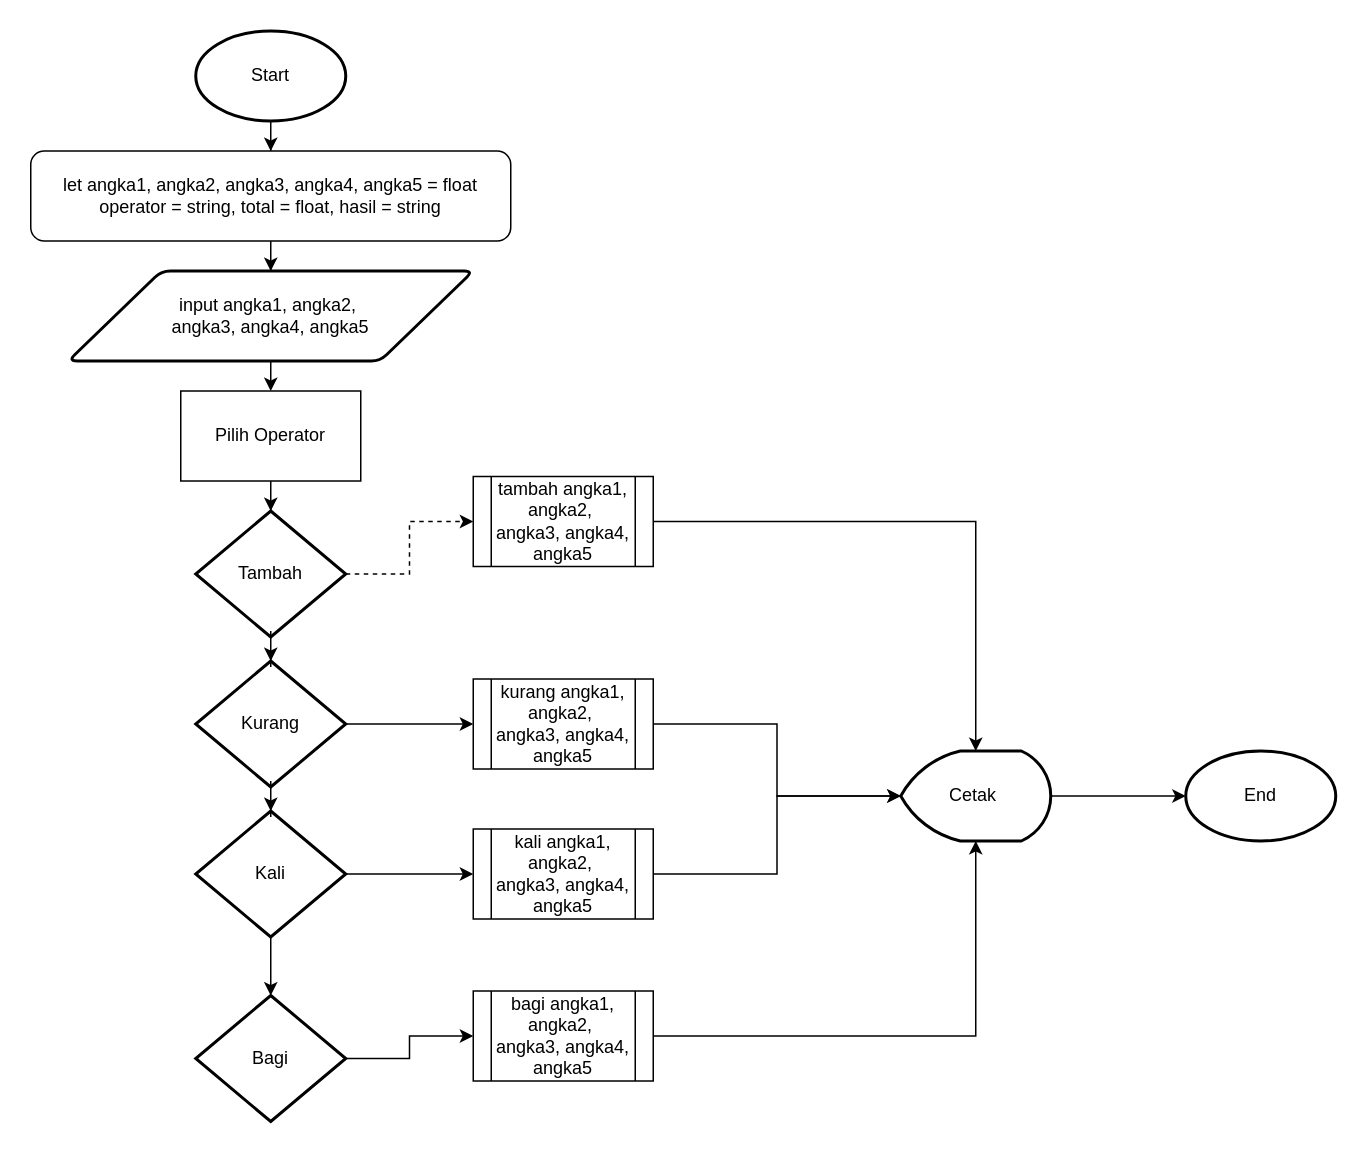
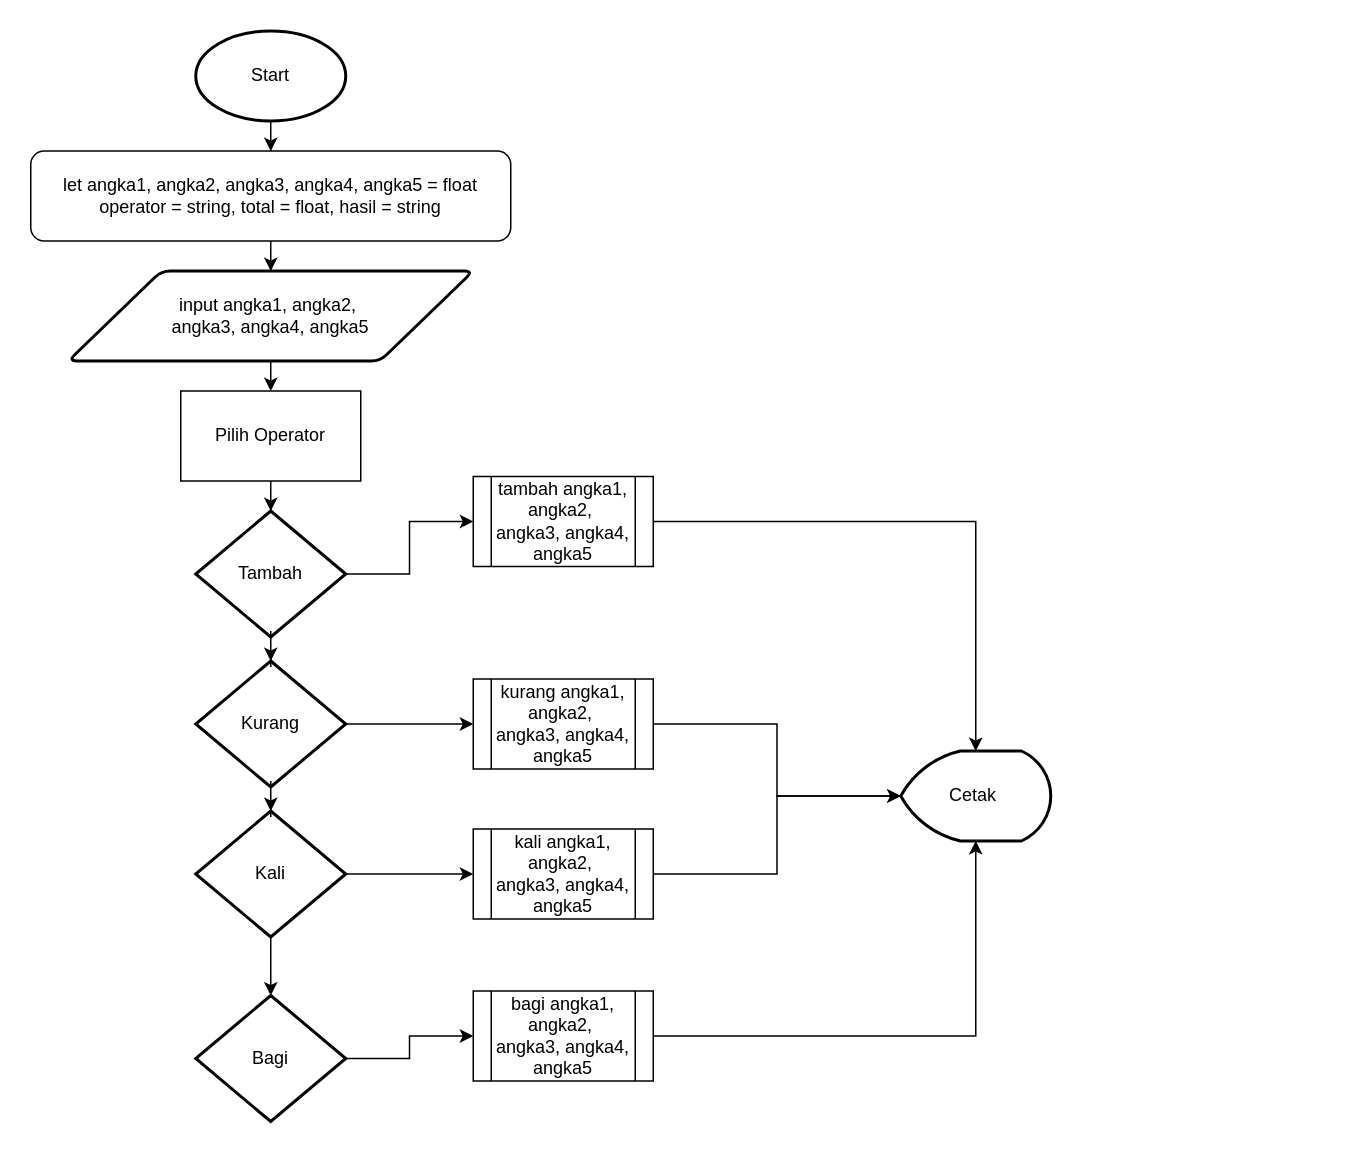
  <mxCell id="0" />
  <mxCell id="1" parent="0" />
  <mxCell id="2" style="edgeStyle=orthogonalEdgeStyle;rounded=0;orthogonalLoop=1;jettySize=auto;html=1;entryX=0.5;entryY=0;entryDx=0;entryDy=0;" edge="1" parent="1" source="3" target="8"><mxGeometry relative="1" as="geometry" /></mxCell>
  <mxCell id="3" value="Start" style="strokeWidth=2;html=1;shape=mxgraph.flowchart.start_1;whiteSpace=wrap;" vertex="1" parent="1"><mxGeometry x="130" y="20" width="100" height="60" as="geometry" /></mxCell>
  <mxCell id="4" style="edgeStyle=orthogonalEdgeStyle;rounded=0;orthogonalLoop=1;jettySize=auto;html=1;exitX=0.5;exitY=1;exitDx=0;exitDy=0;entryX=0.5;entryY=0;entryDx=0;entryDy=0;" edge="1" parent="1" source="5"><mxGeometry relative="1" as="geometry"><mxPoint x="180" y="260" as="targetPoint" /></mxGeometry></mxCell>
  <mxCell id="5" value="input angka1, angka2,&amp;nbsp;&lt;div&gt;angka3, angka4, angka5&lt;/div&gt;" style="shape=parallelogram;html=1;strokeWidth=2;perimeter=parallelogramPerimeter;whiteSpace=wrap;rounded=1;arcSize=12;size=0.23;" vertex="1" parent="1"><mxGeometry x="45" y="180" width="270" height="60" as="geometry" /></mxCell>
  <mxCell id="6" value="Cetak&amp;nbsp;" style="strokeWidth=2;html=1;shape=mxgraph.flowchart.display;whiteSpace=wrap;" vertex="1" parent="1"><mxGeometry x="600" y="500" width="100" height="60" as="geometry" /></mxCell>
  <mxCell id="7" style="edgeStyle=orthogonalEdgeStyle;rounded=0;orthogonalLoop=1;jettySize=auto;html=1;entryX=0.5;entryY=0;entryDx=0;entryDy=0;" edge="1" parent="1" source="8" target="5"><mxGeometry relative="1" as="geometry" /></mxCell>
  <mxCell id="8" value="let angka1, angka2, angka3, angka4, angka5 =&amp;nbsp;float&lt;div&gt;operator = string, total = float, hasil = string&lt;/div&gt;" style="rounded=1;whiteSpace=wrap;html=1;" vertex="1" parent="1"><mxGeometry x="20" y="100" width="320" height="60" as="geometry" /></mxCell>
  <mxCell id="9" style="edgeStyle=orthogonalEdgeStyle;rounded=0;orthogonalLoop=1;jettySize=auto;html=1;" edge="1" parent="1" source="10" target="6"><mxGeometry relative="1" as="geometry" /></mxCell>
  <mxCell id="10" value="tambah angka1, angka2,&amp;nbsp;&lt;div&gt;angka3, angka4, angka5&lt;/div&gt;" style="shape=process;whiteSpace=wrap;html=1;backgroundOutline=1;" vertex="1" parent="1"><mxGeometry x="315" y="317" width="120" height="60" as="geometry" /></mxCell>
  <mxCell id="11" style="edgeStyle=orthogonalEdgeStyle;rounded=0;orthogonalLoop=1;jettySize=auto;html=1;" edge="1" parent="1" source="12" target="14"><mxGeometry relative="1" as="geometry" /></mxCell>
  <mxCell id="12" value="Pilih Operator" style="rounded=0;whiteSpace=wrap;html=1;" vertex="1" parent="1"><mxGeometry x="120" y="260" width="120" height="60" as="geometry" /></mxCell>
- <mxCell id="13" style="edgeStyle=orthogonalEdgeStyle;rounded=0;orthogonalLoop=1;jettySize=auto;html=1;entryX=0;entryY=0.5;entryDx=0;entryDy=0;dashed=1;" edge="1" parent="1" source="14" target="10"><mxGeometry relative="1" as="geometry" /></mxCell>
+ <mxCell id="13" style="edgeStyle=orthogonalEdgeStyle;rounded=0;orthogonalLoop=1;jettySize=auto;html=1;entryX=0;entryY=0.5;entryDx=0;entryDy=0;" edge="1" parent="1" source="14" target="10"><mxGeometry relative="1" as="geometry" /></mxCell>
  <mxCell id="14" value="Tambah" style="strokeWidth=2;html=1;shape=mxgraph.flowchart.decision;whiteSpace=wrap;" vertex="1" parent="1"><mxGeometry x="130" y="340" width="100" height="84" as="geometry" /></mxCell>
  <mxCell id="15" style="edgeStyle=orthogonalEdgeStyle;rounded=0;orthogonalLoop=1;jettySize=auto;html=1;entryX=0;entryY=0.5;entryDx=0;entryDy=0;" edge="1" parent="1" source="16" target="25"><mxGeometry relative="1" as="geometry" /></mxCell>
  <mxCell id="16" value="Kurang" style="strokeWidth=2;html=1;shape=mxgraph.flowchart.decision;whiteSpace=wrap;" vertex="1" parent="1"><mxGeometry x="130" y="440" width="100" height="84" as="geometry" /></mxCell>
  <mxCell id="17" style="edgeStyle=orthogonalEdgeStyle;rounded=0;orthogonalLoop=1;jettySize=auto;html=1;entryX=0;entryY=0.5;entryDx=0;entryDy=0;" edge="1" parent="1" source="18" target="27"><mxGeometry relative="1" as="geometry" /></mxCell>
  <mxCell id="18" value="Kali" style="strokeWidth=2;html=1;shape=mxgraph.flowchart.decision;whiteSpace=wrap;" vertex="1" parent="1"><mxGeometry x="130" y="540" width="100" height="84" as="geometry" /></mxCell>
  <mxCell id="19" style="edgeStyle=orthogonalEdgeStyle;rounded=0;orthogonalLoop=1;jettySize=auto;html=1;" edge="1" parent="1" source="20" target="28"><mxGeometry relative="1" as="geometry" /></mxCell>
  <mxCell id="20" value="Bagi" style="strokeWidth=2;html=1;shape=mxgraph.flowchart.decision;whiteSpace=wrap;" vertex="1" parent="1"><mxGeometry x="130" y="663" width="100" height="84" as="geometry" /></mxCell>
  <mxCell id="21" style="edgeStyle=orthogonalEdgeStyle;rounded=0;orthogonalLoop=1;jettySize=auto;html=1;entryX=0.5;entryY=0;entryDx=0;entryDy=0;entryPerimeter=0;" edge="1" parent="1" source="14" target="16"><mxGeometry relative="1" as="geometry" /></mxCell>
  <mxCell id="22" style="edgeStyle=orthogonalEdgeStyle;rounded=0;orthogonalLoop=1;jettySize=auto;html=1;entryX=0.5;entryY=0;entryDx=0;entryDy=0;entryPerimeter=0;" edge="1" parent="1" source="16" target="18"><mxGeometry relative="1" as="geometry" /></mxCell>
  <mxCell id="23" style="edgeStyle=orthogonalEdgeStyle;rounded=0;orthogonalLoop=1;jettySize=auto;html=1;entryX=0.5;entryY=0;entryDx=0;entryDy=0;entryPerimeter=0;" edge="1" parent="1" source="18" target="20"><mxGeometry relative="1" as="geometry" /></mxCell>
  <mxCell id="24" style="edgeStyle=orthogonalEdgeStyle;rounded=0;orthogonalLoop=1;jettySize=auto;html=1;" edge="1" parent="1" source="25" target="6"><mxGeometry relative="1" as="geometry" /></mxCell>
  <mxCell id="25" value="kurang angka1, angka2,&amp;nbsp;&lt;div&gt;angka3, angka4, angka5&lt;/div&gt;" style="shape=process;whiteSpace=wrap;html=1;backgroundOutline=1;" vertex="1" parent="1"><mxGeometry x="315" y="452" width="120" height="60" as="geometry" /></mxCell>
  <mxCell id="26" style="edgeStyle=orthogonalEdgeStyle;rounded=0;orthogonalLoop=1;jettySize=auto;html=1;" edge="1" parent="1" source="27" target="6"><mxGeometry relative="1" as="geometry" /></mxCell>
  <mxCell id="27" value="kali angka1, angka2,&amp;nbsp;&lt;div&gt;angka3, angka4, angka5&lt;/div&gt;" style="shape=process;whiteSpace=wrap;html=1;backgroundOutline=1;" vertex="1" parent="1"><mxGeometry x="315" y="552" width="120" height="60" as="geometry" /></mxCell>
  <mxCell id="28" value="bagi angka1, angka2,&amp;nbsp;&lt;div&gt;angka3, angka4, angka5&lt;/div&gt;" style="shape=process;whiteSpace=wrap;html=1;backgroundOutline=1;" vertex="1" parent="1"><mxGeometry x="315" y="660" width="120" height="60" as="geometry" /></mxCell>
  <mxCell id="29" style="edgeStyle=orthogonalEdgeStyle;rounded=0;orthogonalLoop=1;jettySize=auto;html=1;entryX=0.5;entryY=1;entryDx=0;entryDy=0;entryPerimeter=0;" edge="1" parent="1" source="28" target="6"><mxGeometry relative="1" as="geometry" /></mxCell>
- <mxCell id="30" value="End" style="strokeWidth=2;html=1;shape=mxgraph.flowchart.start_1;whiteSpace=wrap;" vertex="1" parent="1"><mxGeometry x="790" y="500" width="100" height="60" as="geometry" /></mxCell>
- <mxCell id="31" style="edgeStyle=orthogonalEdgeStyle;rounded=0;orthogonalLoop=1;jettySize=auto;html=1;entryX=0;entryY=0.5;entryDx=0;entryDy=0;entryPerimeter=0;" edge="1" parent="1" source="6" target="30"><mxGeometry relative="1" as="geometry" /></mxCell>
